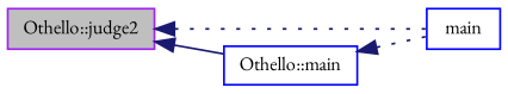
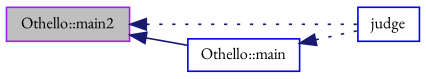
  digraph {
    fontname="EB Garamond"
    rankdir=LR
    node [color=blue fillcolor=white fontname="EB Garamond" fontsize=10 shape=record style=filled]
    edge [color=midnightblue dir=back fontname="EB Garamond" fontsize=10 labelfontname=Helvetica labelfontsize=10 style=dotted]
-   n1 [color=purple fillcolor=grey75 fontcolor=black height=0.2 label="Othello::judge2" width=0.4]
-   n2 [height=0.2 label=main width=0.4]
+   n1 [color=purple fillcolor=grey75 fontcolor=black height=0.2 label="Othello::main2" width=0.4]
+   n2 [height=0.2 label=judge width=0.4]
    n3 [height=0.2 label="Othello::main" width=0.4]
    n1 -> n2
    n1 -> n3 [style=solid]
    n3 -> n2
  }
